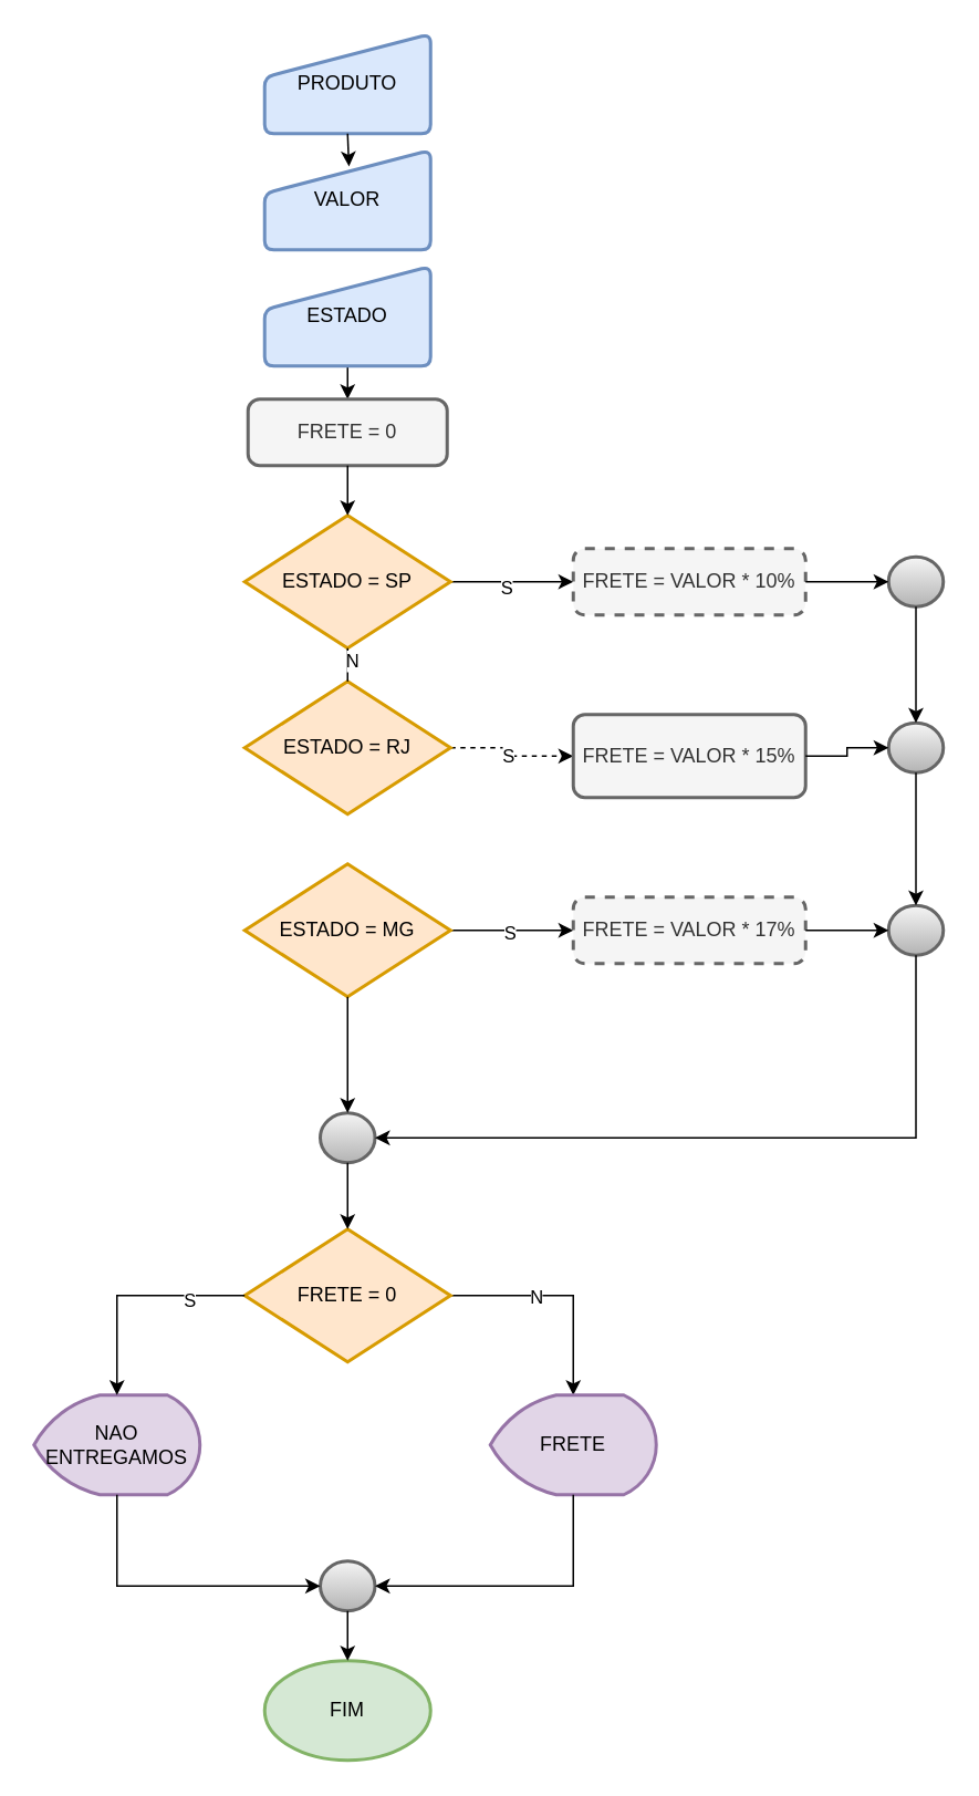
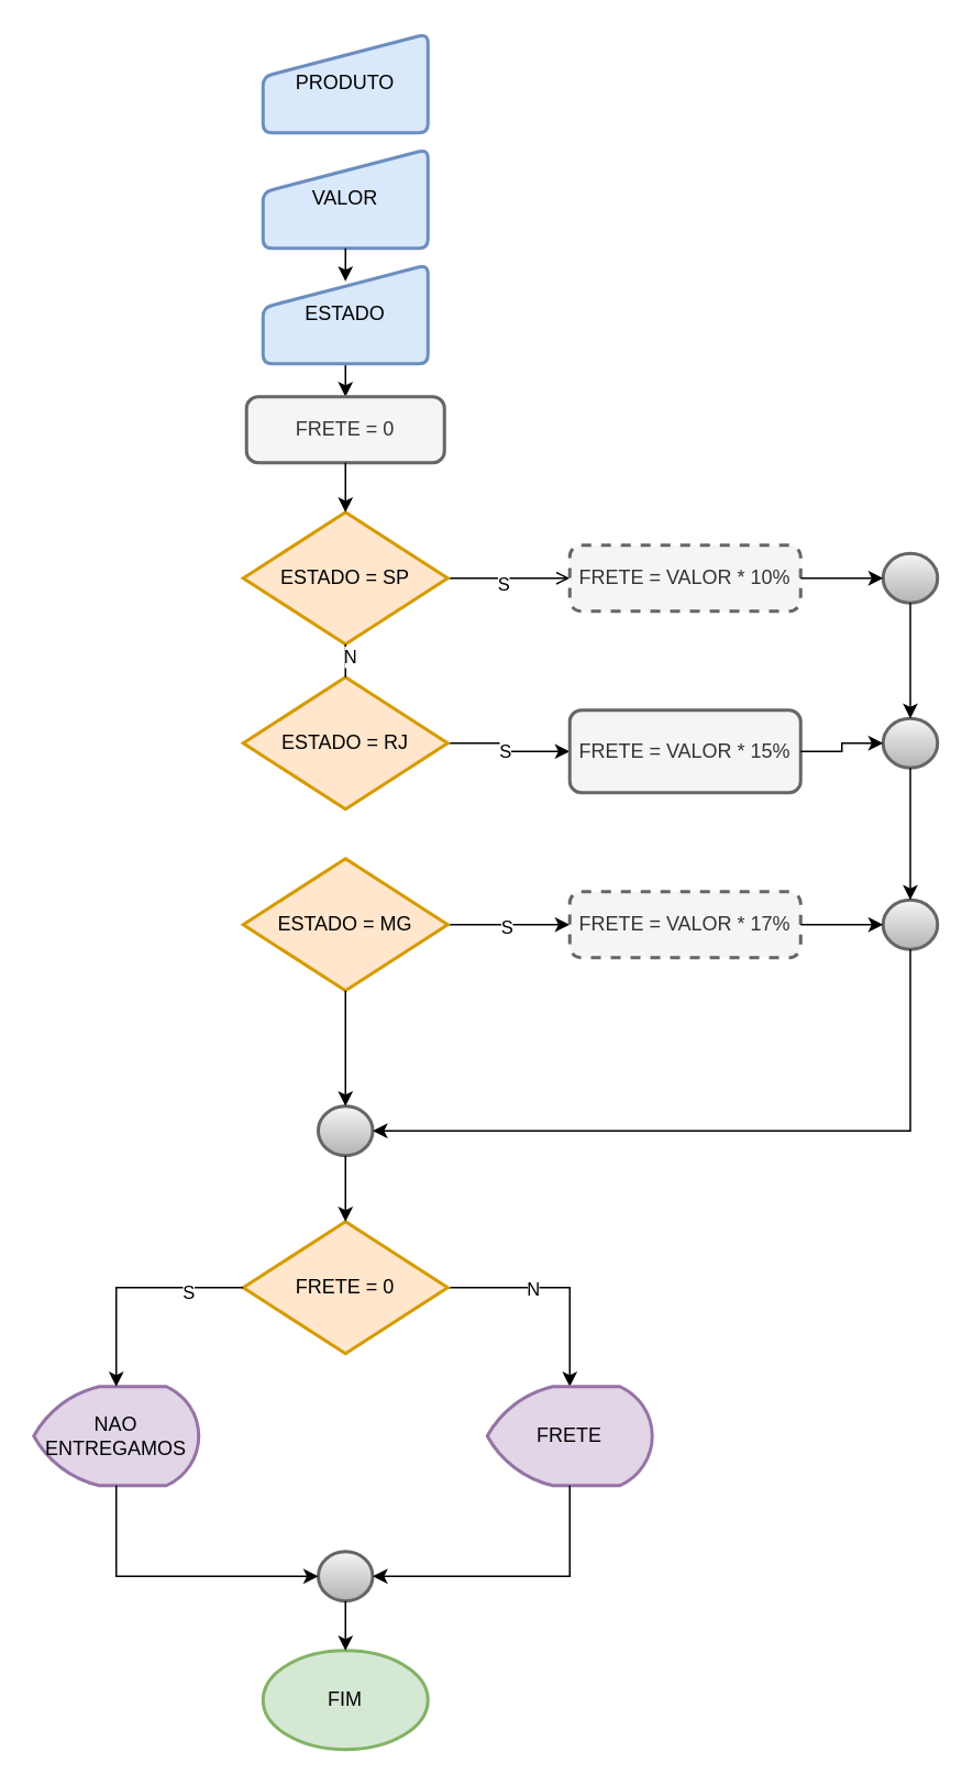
  <mxCell id="0" />
  <mxCell id="1" parent="0" />
  <mxCell id="2" value="FIM" style="strokeWidth=2;html=1;shape=mxgraph.flowchart.start_1;whiteSpace=wrap;fillColor=#d5e8d4;strokeColor=#82b366;" vertex="1" parent="1"><mxGeometry x="159" y="1000" width="100" height="60" as="geometry" /></mxCell>
  <mxCell id="3" value="PRODUTO" style="html=1;strokeWidth=2;shape=manualInput;whiteSpace=wrap;rounded=1;size=26;arcSize=11;fillColor=#dae8fc;strokeColor=#6c8ebf;" vertex="1" parent="1"><mxGeometry x="159" y="20" width="100" height="60" as="geometry" /></mxCell>
  <mxCell id="4" style="edgeStyle=orthogonalEdgeStyle;rounded=0;orthogonalLoop=1;jettySize=auto;html=1;exitX=0.5;exitY=1;exitDx=0;exitDy=0;entryX=0.5;entryY=0;entryDx=0;entryDy=0;" edge="1" parent="1" source="5" target="11"><mxGeometry relative="1" as="geometry" /></mxCell>
  <mxCell id="5" value="ESTADO" style="html=1;strokeWidth=2;shape=manualInput;whiteSpace=wrap;rounded=1;size=26;arcSize=11;fillColor=#dae8fc;strokeColor=#6c8ebf;" vertex="1" parent="1"><mxGeometry x="159" y="160" width="100" height="60" as="geometry" /></mxCell>
  <mxCell id="6" value="VALOR" style="html=1;strokeWidth=2;shape=manualInput;whiteSpace=wrap;rounded=1;size=26;arcSize=11;fillColor=#dae8fc;strokeColor=#6c8ebf;" vertex="1" parent="1"><mxGeometry x="159" y="90" width="100" height="60" as="geometry" /></mxCell>
- <mxCell id="7" style="edgeStyle=orthogonalEdgeStyle;rounded=0;orthogonalLoop=1;jettySize=auto;html=1;exitX=1;exitY=0.5;exitDx=0;exitDy=0;exitPerimeter=0;entryX=0;entryY=0.5;entryDx=0;entryDy=0;" edge="1" parent="1" source="9" target="10"><mxGeometry relative="1" as="geometry" /></mxCell>
+ <mxCell id="7" style="edgeStyle=orthogonalEdgeStyle;rounded=0;orthogonalLoop=1;jettySize=auto;html=1;exitX=1;exitY=0.5;exitDx=0;exitDy=0;exitPerimeter=0;entryX=0;entryY=0.5;entryDx=0;entryDy=0;endArrow=open;" edge="1" parent="1" source="9" target="10"><mxGeometry relative="1" as="geometry" /></mxCell>
  <mxCell id="8" value="S" style="edgeLabel;html=1;align=center;verticalAlign=middle;resizable=0;points=[];" vertex="1" connectable="0" parent="7"><mxGeometry x="-0.114" y="-3" relative="1" as="geometry"><mxPoint as="offset" /></mxGeometry></mxCell>
  <mxCell id="9" value="ESTADO = SP" style="strokeWidth=2;html=1;shape=mxgraph.flowchart.decision;whiteSpace=wrap;fillColor=#ffe6cc;strokeColor=#d79b00;" vertex="1" parent="1"><mxGeometry x="147" y="310" width="124" height="80" as="geometry" /></mxCell>
  <mxCell id="10" value="FRETE = VALOR * 10%" style="rounded=1;whiteSpace=wrap;html=1;absoluteArcSize=1;arcSize=14;strokeWidth=2;fillColor=#f5f5f5;fontColor=#333333;strokeColor=#666666;dashed=1;" vertex="1" parent="1"><mxGeometry x="345" y="330" width="140" height="40" as="geometry" /></mxCell>
  <mxCell id="11" value="FRETE = 0" style="rounded=1;whiteSpace=wrap;html=1;absoluteArcSize=1;arcSize=14;strokeWidth=2;fillColor=#f5f5f5;fontColor=#333333;strokeColor=#666666;" vertex="1" parent="1"><mxGeometry x="149" y="240" width="120" height="40" as="geometry" /></mxCell>
- <mxCell id="13" style="edgeStyle=orthogonalEdgeStyle;rounded=0;orthogonalLoop=1;jettySize=auto;html=1;exitX=0.5;exitY=1;exitDx=0;exitDy=0;entryX=0.508;entryY=0.163;entryDx=0;entryDy=0;entryPerimeter=0;" edge="1" parent="1" source="3" target="6"><mxGeometry relative="1" as="geometry" /></mxCell>
+ <mxCell id="12" style="edgeStyle=orthogonalEdgeStyle;rounded=0;orthogonalLoop=1;jettySize=auto;html=1;exitX=0.5;exitY=1;exitDx=0;exitDy=0;entryX=0.5;entryY=0.167;entryDx=0;entryDy=0;entryPerimeter=0;" edge="1" parent="1" source="6" target="5"><mxGeometry relative="1" as="geometry" /></mxCell>
  <mxCell id="14" style="edgeStyle=orthogonalEdgeStyle;rounded=0;orthogonalLoop=1;jettySize=auto;html=1;exitX=1;exitY=0.5;exitDx=0;exitDy=0;exitPerimeter=0;entryX=0;entryY=0.5;entryDx=0;entryDy=0;" edge="1" parent="1" source="16" target="20"><mxGeometry relative="1" as="geometry" /></mxCell>
  <mxCell id="15" value="S" style="edgeLabel;html=1;align=center;verticalAlign=middle;resizable=0;points=[];" vertex="1" connectable="0" parent="14"><mxGeometry x="-0.059" y="-1" relative="1" as="geometry"><mxPoint as="offset" /></mxGeometry></mxCell>
  <mxCell id="16" value="ESTADO = MG" style="strokeWidth=2;html=1;shape=mxgraph.flowchart.decision;whiteSpace=wrap;fillColor=#ffe6cc;strokeColor=#d79b00;" vertex="1" parent="1"><mxGeometry x="147" y="520" width="124" height="80" as="geometry" /></mxCell>
- <mxCell id="17" style="edgeStyle=orthogonalEdgeStyle;rounded=0;orthogonalLoop=1;jettySize=auto;html=1;exitX=1;exitY=0.5;exitDx=0;exitDy=0;exitPerimeter=0;entryX=0;entryY=0.5;entryDx=0;entryDy=0;dashed=1;" edge="1" parent="1" source="19" target="21"><mxGeometry relative="1" as="geometry" /></mxCell>
+ <mxCell id="17" style="edgeStyle=orthogonalEdgeStyle;rounded=0;orthogonalLoop=1;jettySize=auto;html=1;exitX=1;exitY=0.5;exitDx=0;exitDy=0;exitPerimeter=0;entryX=0;entryY=0.5;entryDx=0;entryDy=0;" edge="1" parent="1" source="19" target="21"><mxGeometry relative="1" as="geometry" /></mxCell>
  <mxCell id="18" value="S" style="edgeLabel;html=1;align=center;verticalAlign=middle;resizable=0;points=[];" vertex="1" connectable="0" parent="17"><mxGeometry x="0.049" y="-3" relative="1" as="geometry"><mxPoint as="offset" /></mxGeometry></mxCell>
  <mxCell id="19" value="ESTADO = RJ" style="strokeWidth=2;html=1;shape=mxgraph.flowchart.decision;whiteSpace=wrap;fillColor=#ffe6cc;strokeColor=#d79b00;" vertex="1" parent="1"><mxGeometry x="147" y="410" width="124" height="80" as="geometry" /></mxCell>
  <mxCell id="20" value="FRETE = VALOR * 17%" style="rounded=1;whiteSpace=wrap;html=1;absoluteArcSize=1;arcSize=14;strokeWidth=2;fillColor=#f5f5f5;fontColor=#333333;strokeColor=#666666;dashed=1;" vertex="1" parent="1"><mxGeometry x="345" y="540" width="140" height="40" as="geometry" /></mxCell>
  <mxCell id="21" value="FRETE = VALOR * 15%" style="rounded=1;whiteSpace=wrap;html=1;absoluteArcSize=1;arcSize=14;strokeWidth=2;fillColor=#f5f5f5;fontColor=#333333;strokeColor=#666666;" vertex="1" parent="1"><mxGeometry x="345" y="430" width="140" height="50" as="geometry" /></mxCell>
  <mxCell id="22" style="edgeStyle=orthogonalEdgeStyle;rounded=0;orthogonalLoop=1;jettySize=auto;html=1;exitX=0.5;exitY=1;exitDx=0;exitDy=0;entryX=0.5;entryY=0;entryDx=0;entryDy=0;entryPerimeter=0;" edge="1" parent="1" source="11" target="9"><mxGeometry relative="1" as="geometry" /></mxCell>
  <mxCell id="23" style="edgeStyle=orthogonalEdgeStyle;rounded=0;orthogonalLoop=1;jettySize=auto;html=1;exitX=0.5;exitY=1;exitDx=0;exitDy=0;exitPerimeter=0;entryX=0.5;entryY=0;entryDx=0;entryDy=0;entryPerimeter=0;endArrow=none;" edge="1" parent="1" source="9" target="19"><mxGeometry relative="1" as="geometry" /></mxCell>
  <mxCell id="24" value="N" style="edgeLabel;html=1;align=center;verticalAlign=middle;resizable=0;points=[];" vertex="1" connectable="0" parent="23"><mxGeometry x="-0.34" y="2" relative="1" as="geometry"><mxPoint as="offset" /></mxGeometry></mxCell>
  <mxCell id="25" value="" style="strokeWidth=2;html=1;shape=mxgraph.flowchart.start_2;whiteSpace=wrap;fillColor=#f5f5f5;gradientColor=#b3b3b3;strokeColor=#666666;" vertex="1" parent="1"><mxGeometry x="535" y="335" width="33" height="30" as="geometry" /></mxCell>
  <mxCell id="26" value="" style="strokeWidth=2;html=1;shape=mxgraph.flowchart.start_2;whiteSpace=wrap;fillColor=#f5f5f5;gradientColor=#b3b3b3;strokeColor=#666666;" vertex="1" parent="1"><mxGeometry x="535" y="545" width="33" height="30" as="geometry" /></mxCell>
  <mxCell id="27" value="" style="strokeWidth=2;html=1;shape=mxgraph.flowchart.start_2;whiteSpace=wrap;fillColor=#f5f5f5;gradientColor=#b3b3b3;strokeColor=#666666;" vertex="1" parent="1"><mxGeometry x="535" y="435" width="33" height="30" as="geometry" /></mxCell>
  <mxCell id="28" value="" style="strokeWidth=2;html=1;shape=mxgraph.flowchart.start_2;whiteSpace=wrap;fillColor=#f5f5f5;gradientColor=#b3b3b3;strokeColor=#666666;" vertex="1" parent="1"><mxGeometry x="192.5" y="670" width="33" height="30" as="geometry" /></mxCell>
  <mxCell id="29" style="edgeStyle=orthogonalEdgeStyle;rounded=0;orthogonalLoop=1;jettySize=auto;html=1;exitX=1;exitY=0.5;exitDx=0;exitDy=0;entryX=0;entryY=0.5;entryDx=0;entryDy=0;entryPerimeter=0;" edge="1" parent="1" source="10" target="25"><mxGeometry relative="1" as="geometry" /></mxCell>
  <mxCell id="30" style="edgeStyle=orthogonalEdgeStyle;rounded=0;orthogonalLoop=1;jettySize=auto;html=1;exitX=1;exitY=0.5;exitDx=0;exitDy=0;entryX=0;entryY=0.5;entryDx=0;entryDy=0;entryPerimeter=0;" edge="1" parent="1" source="21" target="27"><mxGeometry relative="1" as="geometry" /></mxCell>
  <mxCell id="31" style="edgeStyle=orthogonalEdgeStyle;rounded=0;orthogonalLoop=1;jettySize=auto;html=1;exitX=1;exitY=0.5;exitDx=0;exitDy=0;entryX=0;entryY=0.5;entryDx=0;entryDy=0;entryPerimeter=0;" edge="1" parent="1" source="20" target="26"><mxGeometry relative="1" as="geometry" /></mxCell>
  <mxCell id="32" style="edgeStyle=orthogonalEdgeStyle;rounded=0;orthogonalLoop=1;jettySize=auto;html=1;exitX=0.5;exitY=1;exitDx=0;exitDy=0;exitPerimeter=0;entryX=1;entryY=0.5;entryDx=0;entryDy=0;entryPerimeter=0;" edge="1" parent="1" source="26" target="28"><mxGeometry relative="1" as="geometry" /></mxCell>
  <mxCell id="33" style="edgeStyle=orthogonalEdgeStyle;rounded=0;orthogonalLoop=1;jettySize=auto;html=1;exitX=0.5;exitY=1;exitDx=0;exitDy=0;exitPerimeter=0;entryX=0.5;entryY=0;entryDx=0;entryDy=0;entryPerimeter=0;" edge="1" parent="1" source="16" target="28"><mxGeometry relative="1" as="geometry" /></mxCell>
  <mxCell id="34" style="edgeStyle=orthogonalEdgeStyle;rounded=0;orthogonalLoop=1;jettySize=auto;html=1;exitX=0.5;exitY=1;exitDx=0;exitDy=0;exitPerimeter=0;entryX=0.5;entryY=0;entryDx=0;entryDy=0;entryPerimeter=0;" edge="1" parent="1" source="25" target="27"><mxGeometry relative="1" as="geometry" /></mxCell>
  <mxCell id="35" style="edgeStyle=orthogonalEdgeStyle;rounded=0;orthogonalLoop=1;jettySize=auto;html=1;exitX=0.5;exitY=1;exitDx=0;exitDy=0;exitPerimeter=0;entryX=0.5;entryY=0;entryDx=0;entryDy=0;entryPerimeter=0;" edge="1" parent="1" source="27" target="26"><mxGeometry relative="1" as="geometry" /></mxCell>
  <mxCell id="36" value="NAO ENTREGAMOS" style="strokeWidth=2;html=1;shape=mxgraph.flowchart.display;whiteSpace=wrap;fillColor=#e1d5e7;strokeColor=#9673a6;" vertex="1" parent="1"><mxGeometry x="20" y="840" width="100" height="60" as="geometry" /></mxCell>
  <mxCell id="37" style="edgeStyle=orthogonalEdgeStyle;rounded=0;orthogonalLoop=1;jettySize=auto;html=1;exitX=1;exitY=0.5;exitDx=0;exitDy=0;exitPerimeter=0;" edge="1" parent="1" source="39" target="40"><mxGeometry relative="1" as="geometry" /></mxCell>
  <mxCell id="38" value="N" style="edgeLabel;html=1;align=center;verticalAlign=middle;resizable=0;points=[];" vertex="1" connectable="0" parent="37"><mxGeometry x="-0.232" relative="1" as="geometry"><mxPoint as="offset" /></mxGeometry></mxCell>
  <mxCell id="39" value="FRETE = 0" style="strokeWidth=2;html=1;shape=mxgraph.flowchart.decision;whiteSpace=wrap;fillColor=#ffe6cc;strokeColor=#d79b00;" vertex="1" parent="1"><mxGeometry x="147" y="740" width="124" height="80" as="geometry" /></mxCell>
  <mxCell id="40" value="FRETE" style="strokeWidth=2;html=1;shape=mxgraph.flowchart.display;whiteSpace=wrap;fillColor=#e1d5e7;strokeColor=#9673a6;" vertex="1" parent="1"><mxGeometry x="295" y="840" width="100" height="60" as="geometry" /></mxCell>
  <mxCell id="41" style="edgeStyle=orthogonalEdgeStyle;rounded=0;orthogonalLoop=1;jettySize=auto;html=1;exitX=0;exitY=0.5;exitDx=0;exitDy=0;exitPerimeter=0;entryX=0.5;entryY=0;entryDx=0;entryDy=0;entryPerimeter=0;" edge="1" parent="1" source="39" target="36"><mxGeometry relative="1" as="geometry" /></mxCell>
  <mxCell id="42" value="S" style="edgeLabel;html=1;align=center;verticalAlign=middle;resizable=0;points=[];" vertex="1" connectable="0" parent="41"><mxGeometry x="-0.503" y="2" relative="1" as="geometry"><mxPoint as="offset" /></mxGeometry></mxCell>
  <mxCell id="43" style="edgeStyle=orthogonalEdgeStyle;rounded=0;orthogonalLoop=1;jettySize=auto;html=1;exitX=0.5;exitY=1;exitDx=0;exitDy=0;exitPerimeter=0;entryX=0.5;entryY=0;entryDx=0;entryDy=0;entryPerimeter=0;" edge="1" parent="1" source="28" target="39"><mxGeometry relative="1" as="geometry" /></mxCell>
  <mxCell id="44" value="" style="strokeWidth=2;html=1;shape=mxgraph.flowchart.start_2;whiteSpace=wrap;fillColor=#f5f5f5;gradientColor=#b3b3b3;strokeColor=#666666;" vertex="1" parent="1"><mxGeometry x="192.5" y="940" width="33" height="30" as="geometry" /></mxCell>
  <mxCell id="45" style="edgeStyle=orthogonalEdgeStyle;rounded=0;orthogonalLoop=1;jettySize=auto;html=1;exitX=0.5;exitY=1;exitDx=0;exitDy=0;exitPerimeter=0;entryX=0;entryY=0.5;entryDx=0;entryDy=0;entryPerimeter=0;" edge="1" parent="1" source="36" target="44"><mxGeometry relative="1" as="geometry" /></mxCell>
  <mxCell id="46" style="edgeStyle=orthogonalEdgeStyle;rounded=0;orthogonalLoop=1;jettySize=auto;html=1;exitX=0.5;exitY=1;exitDx=0;exitDy=0;exitPerimeter=0;entryX=1;entryY=0.5;entryDx=0;entryDy=0;entryPerimeter=0;" edge="1" parent="1" source="40" target="44"><mxGeometry relative="1" as="geometry" /></mxCell>
  <mxCell id="47" style="edgeStyle=orthogonalEdgeStyle;rounded=0;orthogonalLoop=1;jettySize=auto;html=1;exitX=0.5;exitY=1;exitDx=0;exitDy=0;exitPerimeter=0;entryX=0.5;entryY=0;entryDx=0;entryDy=0;entryPerimeter=0;" edge="1" parent="1" source="44" target="2"><mxGeometry relative="1" as="geometry" /></mxCell>
